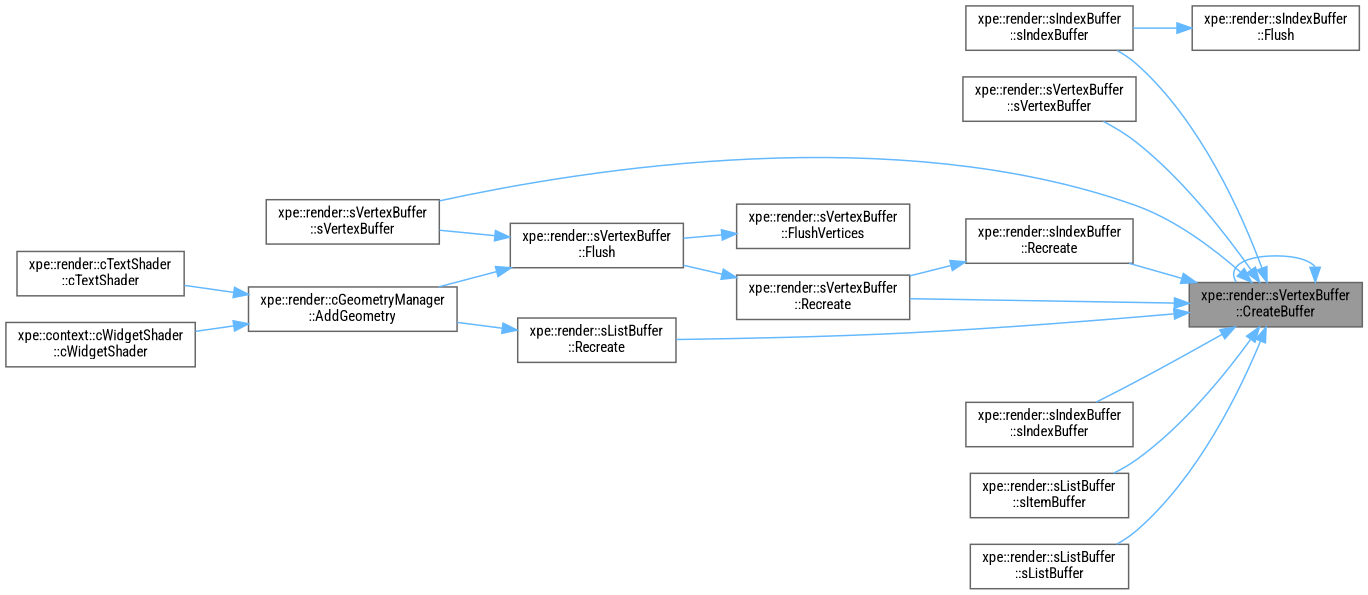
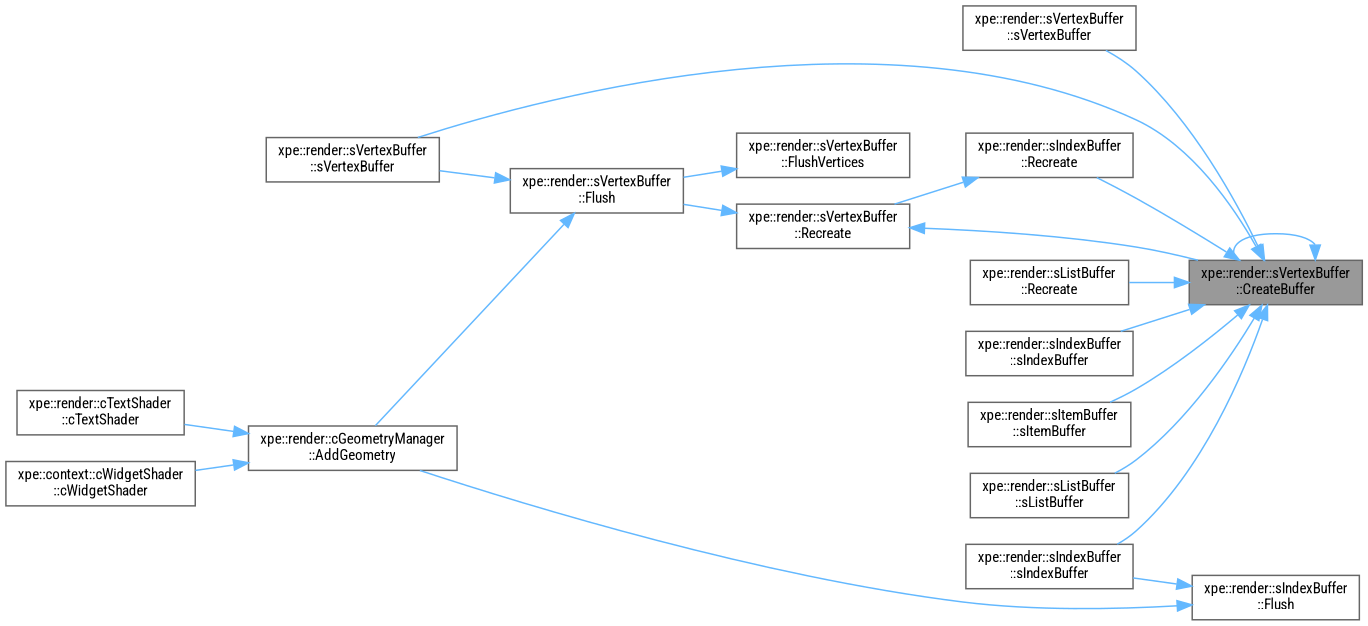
  digraph {
    fontname="Roboto Condensed"
    rankdir=RL
    node [color=grey40 fillcolor=white fontname="Roboto Condensed" fontsize=10 shape=box style=filled]
    edge [color=steelblue1 dir=back fontname="Roboto Condensed" fontsize=10 labelfontname=Helvetica labelfontsize=10 style=solid]
    n1 [color=gray40 fillcolor=grey60 fontcolor=black height=0.2 label="xpe::render::sVertexBuffer\l::CreateBuffer" width=0.4]
    n2 [height=0.2 label="xpe::render::sIndexBuffer\l::Recreate" width=0.4]
    n3 [height=0.2 label="xpe::render::sIndexBuffer\l::sIndexBuffer" width=0.4]
    n4 [height=0.2 label="xpe::render::sVertexBuffer\l::Recreate" width=0.4]
    n5 [height=0.2 label="xpe::render::sVertexBuffer\l::sVertexBuffer" width=0.4]
    n6 [height=0.2 label="xpe::render::sListBuffer\l::Recreate" width=0.4]
    n7 [height=0.2 label="xpe::render::sIndexBuffer\l::sIndexBuffer" width=0.4]
-   n8 [height=0.2 label="xpe::render::sListBuffer\l::sItemBuffer" width=0.4]
+   n8 [height=0.2 label="xpe::render::sItemBuffer\l::sItemBuffer" width=0.4]
    n9 [height=0.2 label="xpe::render::sListBuffer\l::sListBuffer" width=0.4]
    n10 [height=0.2 label="xpe::render::sVertexBuffer\l::sVertexBuffer" width=0.4]
    n11 [height=0.2 label="xpe::render::sVertexBuffer\l::Flush" width=0.4]
    n12 [height=0.2 label="xpe::render::sIndexBuffer\l::Flush" width=0.4]
    n13 [height=0.2 label="xpe::render::cGeometryManager\l::AddGeometry" width=0.4]
    n14 [height=0.2 label="xpe::render::cTextShader\l::cTextShader" width=0.4]
    n15 [height=0.2 label="xpe::context::cWidgetShader\l::cWidgetShader" width=0.4]
    n16 [height=0.2 label="xpe::render::sVertexBuffer\l::FlushVertices" width=0.4]
    n1 -> n1
    n1 -> n2
    n1 -> n3
-   n1 -> n4
+   n4 -> n1
    n1 -> n5
    n1 -> n6
    n1 -> n7
    n1 -> n8
    n1 -> n9
    n1 -> n10
    n2 -> n4
    n4 -> n11
    n11 -> n5
    n11 -> n13
    n12 -> n3
-   n6 -> n13
+   n12 -> n13
    n13 -> n14
    n13 -> n15
    n16 -> n11
  }
